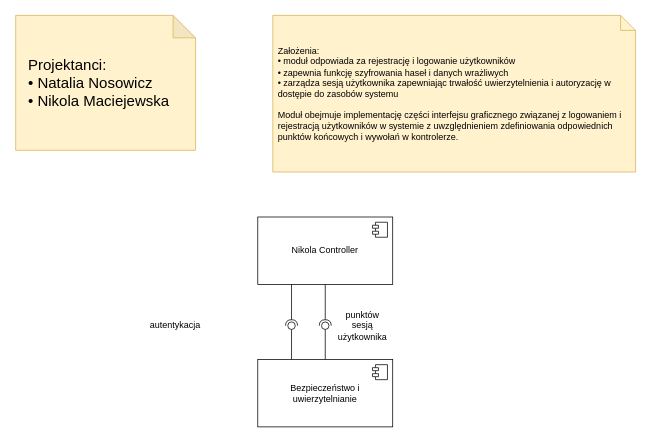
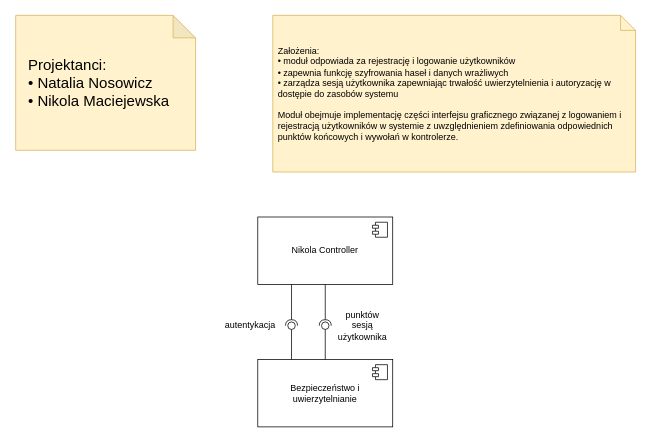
  <mxCell id="0" />
  <mxCell id="1" parent="0" />
  <mxCell id="2" value="&lt;font style=&quot;font-size: 20px;&quot;&gt;Projektanci:&lt;/font&gt;&lt;div style=&quot;font-size: 20px;&quot;&gt;&lt;font style=&quot;font-size: 20px;&quot;&gt;• Natalia Nosowicz&lt;br&gt;•&amp;nbsp;&lt;/font&gt;&lt;span style=&quot;background-color: initial;&quot;&gt;Nikola Maciejewska&lt;/span&gt;&lt;/div&gt;" style="shape=note;whiteSpace=wrap;html=1;backgroundOutline=1;darkOpacity=0.05;fillColor=#fff2cc;strokeColor=#d6b656;align=left;spacingLeft=15;spacingBottom=0;" parent="1" vertex="1"><mxGeometry x="20" y="20" width="240" height="180" as="geometry" /></mxCell>
  <mxCell id="3" value="Założenia:&lt;br&gt;&lt;div&gt;• moduł odpowiada za rejestrację i logowanie użytkowników&lt;/div&gt;&lt;div&gt;• zapewnia funkcję&amp;nbsp;szyfrowania haseł i danych wrażliwych&lt;br&gt;&lt;/div&gt;&lt;div&gt;• zarządza sesją użytkownika zapewniając trwałość uwierzytelnienia i autoryzację w dostępie do zasobów systemu&lt;/div&gt;&lt;br&gt;Moduł obejmuje implementację części interfejsu graficznego związanej z logowaniem i rejestracją użytkowników w systemie z uwzględnieniem zdefiniowania odpowiednich punktów końcowych i wywołań w kontrolerze." style="shape=note;size=20;whiteSpace=wrap;html=1;fillColor=#fff2cc;strokeColor=#d6b656;align=left;spacingLeft=5;" parent="1" vertex="1"><mxGeometry x="363" y="20" width="484" height="209" as="geometry" /></mxCell>
  <mxCell id="4" value="Bezpieczeństwo i uwierzytelnianie" style="html=1;dropTarget=0;whiteSpace=wrap;" parent="1" vertex="1"><mxGeometry x="343" y="479" width="180" height="90" as="geometry" /></mxCell>
  <mxCell id="5" value="" style="shape=module;jettyWidth=8;jettyHeight=4;" parent="4" vertex="1"><mxGeometry x="1" width="20" height="20" relative="1" as="geometry"><mxPoint x="-27" y="7" as="offset" /></mxGeometry></mxCell>
  <mxCell id="6" value="Nikola Controller" style="html=1;dropTarget=0;whiteSpace=wrap;" parent="1" vertex="1"><mxGeometry x="343" y="289" width="180" height="90" as="geometry" /></mxCell>
  <mxCell id="7" value="" style="shape=module;jettyWidth=8;jettyHeight=4;" parent="6" vertex="1"><mxGeometry x="1" width="20" height="20" relative="1" as="geometry"><mxPoint x="-27" y="7" as="offset" /></mxGeometry></mxCell>
  <mxCell id="8" value="punktów sesją użytkownika" style="text;html=1;align=center;verticalAlign=middle;whiteSpace=wrap;rounded=0;" parent="1" vertex="1"><mxGeometry x="453" y="419" width="60" height="30" as="geometry" /></mxCell>
- <mxCell id="9" value="autentykacja" style="text;html=1;align=center;verticalAlign=middle;whiteSpace=wrap;rounded=0;" parent="1" vertex="1"><mxGeometry x="203" y="419" width="60" height="30" as="geometry" /></mxCell>
+ <mxCell id="9" value="autentykacja" style="text;html=1;align=center;verticalAlign=middle;whiteSpace=wrap;rounded=0;" parent="1" vertex="1"><mxGeometry x="303" y="419" width="60" height="30" as="geometry" /></mxCell>
  <mxCell id="10" value="" style="rounded=0;orthogonalLoop=1;jettySize=auto;html=1;endArrow=halfCircle;endFill=0;endSize=6;strokeWidth=1;sketch=0;exitX=0.5;exitY=1;exitDx=0;exitDy=0;" parent="1" source="6" target="12" edge="1"><mxGeometry relative="1" as="geometry"><mxPoint x="543" y="324" as="sourcePoint" /></mxGeometry></mxCell>
  <mxCell id="11" value="" style="rounded=0;orthogonalLoop=1;jettySize=auto;html=1;endArrow=oval;endFill=0;sketch=0;sourcePerimeterSpacing=0;targetPerimeterSpacing=0;endSize=10;exitX=0.5;exitY=0;exitDx=0;exitDy=0;" parent="1" source="4" target="12" edge="1"><mxGeometry relative="1" as="geometry"><mxPoint x="503" y="534" as="sourcePoint" /></mxGeometry></mxCell>
  <mxCell id="12" value="" style="ellipse;whiteSpace=wrap;html=1;align=center;aspect=fixed;fillColor=none;strokeColor=none;resizable=0;perimeter=centerPerimeter;rotatable=0;allowArrows=0;points=[];outlineConnect=1;" parent="1" vertex="1"><mxGeometry x="428" y="429" width="10" height="10" as="geometry" /></mxCell>
  <mxCell id="13" value="" style="rounded=0;orthogonalLoop=1;jettySize=auto;html=1;endArrow=halfCircle;endFill=0;endSize=6;strokeWidth=1;sketch=0;exitX=0.25;exitY=1;exitDx=0;exitDy=0;" parent="1" source="6" target="15" edge="1"><mxGeometry relative="1" as="geometry"><mxPoint x="543" y="324" as="sourcePoint" /></mxGeometry></mxCell>
  <mxCell id="14" value="" style="rounded=0;orthogonalLoop=1;jettySize=auto;html=1;endArrow=oval;endFill=0;sketch=0;sourcePerimeterSpacing=0;targetPerimeterSpacing=0;endSize=10;exitX=0.25;exitY=0;exitDx=0;exitDy=0;" parent="1" source="4" target="15" edge="1"><mxGeometry relative="1" as="geometry"><mxPoint x="503" y="534" as="sourcePoint" /></mxGeometry></mxCell>
  <mxCell id="15" value="" style="ellipse;whiteSpace=wrap;html=1;align=center;aspect=fixed;fillColor=none;strokeColor=none;resizable=0;perimeter=centerPerimeter;rotatable=0;allowArrows=0;points=[];outlineConnect=1;" parent="1" vertex="1"><mxGeometry x="383" y="429" width="10" height="10" as="geometry" /></mxCell>
